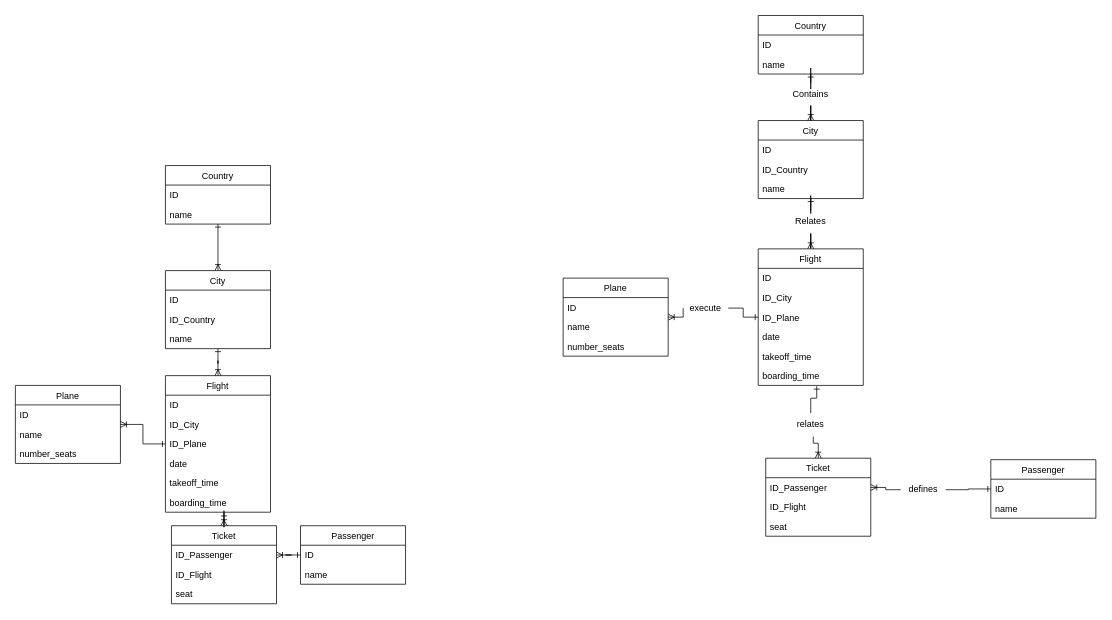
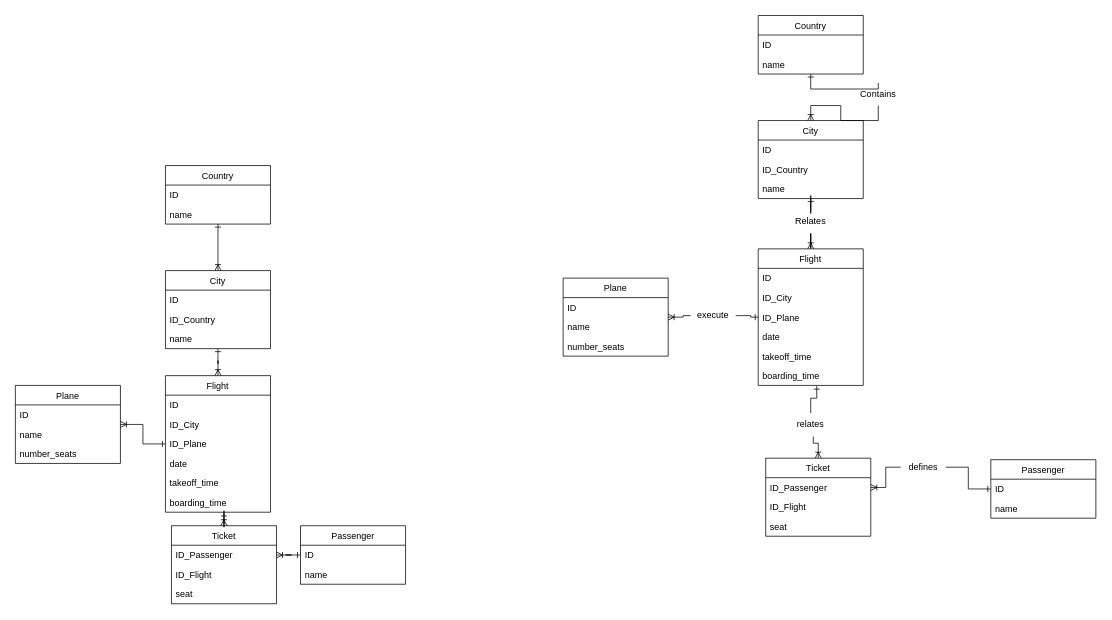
  <mxCell id="0" />
  <mxCell id="1" parent="0" />
  <mxCell id="2" value="" style="edgeStyle=orthogonalEdgeStyle;rounded=0;orthogonalLoop=1;jettySize=auto;html=1;entryX=0.5;entryY=0;entryDx=0;entryDy=0;endArrow=ERoneToMany;endFill=0;strokeColor=default;startArrow=ERone;startFill=0;" parent="1" source="3" target="7" edge="1"><mxGeometry relative="1" as="geometry" /></mxCell>
  <mxCell id="3" value="Country" style="swimlane;fontStyle=0;childLayout=stackLayout;horizontal=1;startSize=26;fillColor=none;horizontalStack=0;resizeParent=1;resizeParentMax=0;resizeLast=0;collapsible=1;marginBottom=0;" parent="1" vertex="1"><mxGeometry x="220" y="220" width="140" height="78" as="geometry" /></mxCell>
  <mxCell id="4" value="ID" style="text;strokeColor=none;fillColor=none;align=left;verticalAlign=top;spacingLeft=4;spacingRight=4;overflow=hidden;rotatable=0;points=[[0,0.5],[1,0.5]];portConstraint=eastwest;" parent="3" vertex="1"><mxGeometry y="26" width="140" height="26" as="geometry" /></mxCell>
  <mxCell id="5" value="name" style="text;strokeColor=none;fillColor=none;align=left;verticalAlign=top;spacingLeft=4;spacingRight=4;overflow=hidden;rotatable=0;points=[[0,0.5],[1,0.5]];portConstraint=eastwest;" parent="3" vertex="1"><mxGeometry y="52" width="140" height="26" as="geometry" /></mxCell>
  <mxCell id="6" value="" style="edgeStyle=orthogonalEdgeStyle;rounded=0;orthogonalLoop=1;jettySize=auto;html=1;startArrow=ERone;startFill=0;endArrow=ERoneToMany;endFill=0;strokeColor=default;entryX=0.5;entryY=0;entryDx=0;entryDy=0;" parent="1" source="7" target="11" edge="1"><mxGeometry relative="1" as="geometry" /></mxCell>
  <mxCell id="7" value="City" style="swimlane;fontStyle=0;childLayout=stackLayout;horizontal=1;startSize=26;fillColor=none;horizontalStack=0;resizeParent=1;resizeParentMax=0;resizeLast=0;collapsible=1;marginBottom=0;" parent="1" vertex="1"><mxGeometry x="220" y="360" width="140" height="104" as="geometry" /></mxCell>
  <mxCell id="8" value="ID" style="text;strokeColor=none;fillColor=none;align=left;verticalAlign=top;spacingLeft=4;spacingRight=4;overflow=hidden;rotatable=0;points=[[0,0.5],[1,0.5]];portConstraint=eastwest;" parent="7" vertex="1"><mxGeometry y="26" width="140" height="26" as="geometry" /></mxCell>
  <mxCell id="9" value="ID_Country" style="text;strokeColor=none;fillColor=none;align=left;verticalAlign=top;spacingLeft=4;spacingRight=4;overflow=hidden;rotatable=0;points=[[0,0.5],[1,0.5]];portConstraint=eastwest;" parent="7" vertex="1"><mxGeometry y="52" width="140" height="26" as="geometry" /></mxCell>
  <mxCell id="10" value="name" style="text;strokeColor=none;fillColor=none;align=left;verticalAlign=top;spacingLeft=4;spacingRight=4;overflow=hidden;rotatable=0;points=[[0,0.5],[1,0.5]];portConstraint=eastwest;" parent="7" vertex="1"><mxGeometry y="78" width="140" height="26" as="geometry" /></mxCell>
  <mxCell id="11" value="Flight" style="swimlane;fontStyle=0;childLayout=stackLayout;horizontal=1;startSize=26;fillColor=none;horizontalStack=0;resizeParent=1;resizeParentMax=0;resizeLast=0;collapsible=1;marginBottom=0;" parent="1" vertex="1"><mxGeometry x="220" y="500" width="140" height="182" as="geometry" /></mxCell>
  <mxCell id="12" value="ID" style="text;strokeColor=none;fillColor=none;align=left;verticalAlign=top;spacingLeft=4;spacingRight=4;overflow=hidden;rotatable=0;points=[[0,0.5],[1,0.5]];portConstraint=eastwest;" parent="11" vertex="1"><mxGeometry y="26" width="140" height="26" as="geometry" /></mxCell>
  <mxCell id="13" value="ID_City" style="text;strokeColor=none;fillColor=none;align=left;verticalAlign=top;spacingLeft=4;spacingRight=4;overflow=hidden;rotatable=0;points=[[0,0.5],[1,0.5]];portConstraint=eastwest;" parent="11" vertex="1"><mxGeometry y="52" width="140" height="26" as="geometry" /></mxCell>
  <mxCell id="14" value="ID_Plane" style="text;strokeColor=none;fillColor=none;align=left;verticalAlign=top;spacingLeft=4;spacingRight=4;overflow=hidden;rotatable=0;points=[[0,0.5],[1,0.5]];portConstraint=eastwest;" parent="11" vertex="1"><mxGeometry y="78" width="140" height="26" as="geometry" /></mxCell>
  <mxCell id="15" value="date" style="text;strokeColor=none;fillColor=none;align=left;verticalAlign=top;spacingLeft=4;spacingRight=4;overflow=hidden;rotatable=0;points=[[0,0.5],[1,0.5]];portConstraint=eastwest;" parent="11" vertex="1"><mxGeometry y="104" width="140" height="26" as="geometry" /></mxCell>
  <mxCell id="16" value="takeoff_time" style="text;strokeColor=none;fillColor=none;align=left;verticalAlign=top;spacingLeft=4;spacingRight=4;overflow=hidden;rotatable=0;points=[[0,0.5],[1,0.5]];portConstraint=eastwest;" parent="11" vertex="1"><mxGeometry y="130" width="140" height="26" as="geometry" /></mxCell>
  <mxCell id="17" value="boarding_time" style="text;strokeColor=none;fillColor=none;align=left;verticalAlign=top;spacingLeft=4;spacingRight=4;overflow=hidden;rotatable=0;points=[[0,0.5],[1,0.5]];portConstraint=eastwest;" parent="11" vertex="1"><mxGeometry y="156" width="140" height="26" as="geometry" /></mxCell>
  <mxCell id="18" value="" style="edgeStyle=orthogonalEdgeStyle;rounded=0;orthogonalLoop=1;jettySize=auto;html=1;startArrow=ERone;startFill=0;endArrow=ERoneToMany;endFill=0;strokeColor=default;entryX=1;entryY=0.5;entryDx=0;entryDy=0;" parent="1" source="19" target="24" edge="1"><mxGeometry relative="1" as="geometry" /></mxCell>
  <mxCell id="19" value="Passenger" style="swimlane;fontStyle=0;childLayout=stackLayout;horizontal=1;startSize=26;fillColor=none;horizontalStack=0;resizeParent=1;resizeParentMax=0;resizeLast=0;collapsible=1;marginBottom=0;" parent="1" vertex="1"><mxGeometry x="400" y="700" width="140" height="78" as="geometry" /></mxCell>
  <mxCell id="20" value="ID" style="text;strokeColor=none;fillColor=none;align=left;verticalAlign=top;spacingLeft=4;spacingRight=4;overflow=hidden;rotatable=0;points=[[0,0.5],[1,0.5]];portConstraint=eastwest;" parent="19" vertex="1"><mxGeometry y="26" width="140" height="26" as="geometry" /></mxCell>
  <mxCell id="21" value="name" style="text;strokeColor=none;fillColor=none;align=left;verticalAlign=top;spacingLeft=4;spacingRight=4;overflow=hidden;rotatable=0;points=[[0,0.5],[1,0.5]];portConstraint=eastwest;" parent="19" vertex="1"><mxGeometry y="52" width="140" height="26" as="geometry" /></mxCell>
  <mxCell id="22" value="" style="edgeStyle=orthogonalEdgeStyle;rounded=0;orthogonalLoop=1;jettySize=auto;html=1;startArrow=ERoneToMany;startFill=0;endArrow=ERone;endFill=0;strokeColor=default;entryX=0.557;entryY=1.038;entryDx=0;entryDy=0;entryPerimeter=0;" parent="1" source="23" target="17" edge="1"><mxGeometry relative="1" as="geometry"><mxPoint x="240" y="680" as="targetPoint" /></mxGeometry></mxCell>
  <mxCell id="23" value="Ticket" style="swimlane;fontStyle=0;childLayout=stackLayout;horizontal=1;startSize=26;fillColor=none;horizontalStack=0;resizeParent=1;resizeParentMax=0;resizeLast=0;collapsible=1;marginBottom=0;" parent="1" vertex="1"><mxGeometry x="228" y="700" width="140" height="104" as="geometry" /></mxCell>
  <mxCell id="24" value="ID_Passenger" style="text;strokeColor=none;fillColor=none;align=left;verticalAlign=top;spacingLeft=4;spacingRight=4;overflow=hidden;rotatable=0;points=[[0,0.5],[1,0.5]];portConstraint=eastwest;" parent="23" vertex="1"><mxGeometry y="26" width="140" height="26" as="geometry" /></mxCell>
  <mxCell id="25" value="ID_Flight" style="text;strokeColor=none;fillColor=none;align=left;verticalAlign=top;spacingLeft=4;spacingRight=4;overflow=hidden;rotatable=0;points=[[0,0.5],[1,0.5]];portConstraint=eastwest;" parent="23" vertex="1"><mxGeometry y="52" width="140" height="26" as="geometry" /></mxCell>
  <mxCell id="26" value="seat" style="text;strokeColor=none;fillColor=none;align=left;verticalAlign=top;spacingLeft=4;spacingRight=4;overflow=hidden;rotatable=0;points=[[0,0.5],[1,0.5]];portConstraint=eastwest;" parent="23" vertex="1"><mxGeometry y="78" width="140" height="26" as="geometry" /></mxCell>
  <mxCell id="27" value="" style="edgeStyle=orthogonalEdgeStyle;rounded=0;orthogonalLoop=1;jettySize=auto;html=1;startArrow=ERoneToMany;startFill=0;endArrow=ERone;endFill=0;strokeColor=default;" parent="1" source="28" target="14" edge="1"><mxGeometry relative="1" as="geometry" /></mxCell>
  <mxCell id="28" value="Plane" style="swimlane;fontStyle=0;childLayout=stackLayout;horizontal=1;startSize=26;fillColor=none;horizontalStack=0;resizeParent=1;resizeParentMax=0;resizeLast=0;collapsible=1;marginBottom=0;" parent="1" vertex="1"><mxGeometry x="20" y="513" width="140" height="104" as="geometry" /></mxCell>
  <mxCell id="29" value="ID" style="text;strokeColor=none;fillColor=none;align=left;verticalAlign=top;spacingLeft=4;spacingRight=4;overflow=hidden;rotatable=0;points=[[0,0.5],[1,0.5]];portConstraint=eastwest;" parent="28" vertex="1"><mxGeometry y="26" width="140" height="26" as="geometry" /></mxCell>
  <mxCell id="30" value="name" style="text;strokeColor=none;fillColor=none;align=left;verticalAlign=top;spacingLeft=4;spacingRight=4;overflow=hidden;rotatable=0;points=[[0,0.5],[1,0.5]];portConstraint=eastwest;" parent="28" vertex="1"><mxGeometry y="52" width="140" height="26" as="geometry" /></mxCell>
  <mxCell id="31" value="number_seats" style="text;strokeColor=none;fillColor=none;align=left;verticalAlign=top;spacingLeft=4;spacingRight=4;overflow=hidden;rotatable=0;points=[[0,0.5],[1,0.5]];portConstraint=eastwest;" parent="28" vertex="1"><mxGeometry y="78" width="140" height="26" as="geometry" /></mxCell>
  <mxCell id="32" value="" style="edgeStyle=orthogonalEdgeStyle;rounded=0;orthogonalLoop=1;jettySize=auto;html=1;entryX=0.5;entryY=0;entryDx=0;entryDy=0;endArrow=ERoneToMany;endFill=0;strokeColor=default;startArrow=none;startFill=0;" edge="1" parent="1" source="62" target="37"><mxGeometry relative="1" as="geometry" /></mxCell>
  <mxCell id="33" value="Country" style="swimlane;fontStyle=0;childLayout=stackLayout;horizontal=1;startSize=26;fillColor=none;horizontalStack=0;resizeParent=1;resizeParentMax=0;resizeLast=0;collapsible=1;marginBottom=0;" vertex="1" parent="1"><mxGeometry x="1010" y="20" width="140" height="78" as="geometry" /></mxCell>
  <mxCell id="34" value="ID" style="text;strokeColor=none;fillColor=none;align=left;verticalAlign=top;spacingLeft=4;spacingRight=4;overflow=hidden;rotatable=0;points=[[0,0.5],[1,0.5]];portConstraint=eastwest;" vertex="1" parent="33"><mxGeometry y="26" width="140" height="26" as="geometry" /></mxCell>
  <mxCell id="35" value="name" style="text;strokeColor=none;fillColor=none;align=left;verticalAlign=top;spacingLeft=4;spacingRight=4;overflow=hidden;rotatable=0;points=[[0,0.5],[1,0.5]];portConstraint=eastwest;" vertex="1" parent="33"><mxGeometry y="52" width="140" height="26" as="geometry" /></mxCell>
  <mxCell id="36" value="" style="edgeStyle=orthogonalEdgeStyle;rounded=0;orthogonalLoop=1;jettySize=auto;html=1;startArrow=none;startFill=0;endArrow=ERoneToMany;endFill=0;strokeColor=default;entryX=0.5;entryY=0;entryDx=0;entryDy=0;" edge="1" parent="1" source="64" target="41"><mxGeometry relative="1" as="geometry" /></mxCell>
  <mxCell id="37" value="City" style="swimlane;fontStyle=0;childLayout=stackLayout;horizontal=1;startSize=26;fillColor=none;horizontalStack=0;resizeParent=1;resizeParentMax=0;resizeLast=0;collapsible=1;marginBottom=0;" vertex="1" parent="1"><mxGeometry x="1010" y="160" width="140" height="104" as="geometry" /></mxCell>
  <mxCell id="38" value="ID" style="text;strokeColor=none;fillColor=none;align=left;verticalAlign=top;spacingLeft=4;spacingRight=4;overflow=hidden;rotatable=0;points=[[0,0.5],[1,0.5]];portConstraint=eastwest;" vertex="1" parent="37"><mxGeometry y="26" width="140" height="26" as="geometry" /></mxCell>
  <mxCell id="39" value="ID_Country" style="text;strokeColor=none;fillColor=none;align=left;verticalAlign=top;spacingLeft=4;spacingRight=4;overflow=hidden;rotatable=0;points=[[0,0.5],[1,0.5]];portConstraint=eastwest;" vertex="1" parent="37"><mxGeometry y="52" width="140" height="26" as="geometry" /></mxCell>
  <mxCell id="40" value="name" style="text;strokeColor=none;fillColor=none;align=left;verticalAlign=top;spacingLeft=4;spacingRight=4;overflow=hidden;rotatable=0;points=[[0,0.5],[1,0.5]];portConstraint=eastwest;" vertex="1" parent="37"><mxGeometry y="78" width="140" height="26" as="geometry" /></mxCell>
  <mxCell id="41" value="Flight" style="swimlane;fontStyle=0;childLayout=stackLayout;horizontal=1;startSize=26;fillColor=none;horizontalStack=0;resizeParent=1;resizeParentMax=0;resizeLast=0;collapsible=1;marginBottom=0;" vertex="1" parent="1"><mxGeometry x="1010" y="331" width="140" height="182" as="geometry" /></mxCell>
  <mxCell id="42" value="ID" style="text;strokeColor=none;fillColor=none;align=left;verticalAlign=top;spacingLeft=4;spacingRight=4;overflow=hidden;rotatable=0;points=[[0,0.5],[1,0.5]];portConstraint=eastwest;" vertex="1" parent="41"><mxGeometry y="26" width="140" height="26" as="geometry" /></mxCell>
  <mxCell id="43" value="ID_City" style="text;strokeColor=none;fillColor=none;align=left;verticalAlign=top;spacingLeft=4;spacingRight=4;overflow=hidden;rotatable=0;points=[[0,0.5],[1,0.5]];portConstraint=eastwest;" vertex="1" parent="41"><mxGeometry y="52" width="140" height="26" as="geometry" /></mxCell>
  <mxCell id="44" value="ID_Plane" style="text;strokeColor=none;fillColor=none;align=left;verticalAlign=top;spacingLeft=4;spacingRight=4;overflow=hidden;rotatable=0;points=[[0,0.5],[1,0.5]];portConstraint=eastwest;" vertex="1" parent="41"><mxGeometry y="78" width="140" height="26" as="geometry" /></mxCell>
  <mxCell id="45" value="date" style="text;strokeColor=none;fillColor=none;align=left;verticalAlign=top;spacingLeft=4;spacingRight=4;overflow=hidden;rotatable=0;points=[[0,0.5],[1,0.5]];portConstraint=eastwest;" vertex="1" parent="41"><mxGeometry y="104" width="140" height="26" as="geometry" /></mxCell>
  <mxCell id="46" value="takeoff_time" style="text;strokeColor=none;fillColor=none;align=left;verticalAlign=top;spacingLeft=4;spacingRight=4;overflow=hidden;rotatable=0;points=[[0,0.5],[1,0.5]];portConstraint=eastwest;" vertex="1" parent="41"><mxGeometry y="130" width="140" height="26" as="geometry" /></mxCell>
  <mxCell id="47" value="boarding_time" style="text;strokeColor=none;fillColor=none;align=left;verticalAlign=top;spacingLeft=4;spacingRight=4;overflow=hidden;rotatable=0;points=[[0,0.5],[1,0.5]];portConstraint=eastwest;" vertex="1" parent="41"><mxGeometry y="156" width="140" height="26" as="geometry" /></mxCell>
  <mxCell id="48" value="" style="edgeStyle=orthogonalEdgeStyle;rounded=0;orthogonalLoop=1;jettySize=auto;html=1;startArrow=none;startFill=0;endArrow=ERoneToMany;endFill=0;strokeColor=default;entryX=1;entryY=0.5;entryDx=0;entryDy=0;" edge="1" parent="1" source="70" target="54"><mxGeometry relative="1" as="geometry" /></mxCell>
  <mxCell id="49" value="Passenger" style="swimlane;fontStyle=0;childLayout=stackLayout;horizontal=1;startSize=26;fillColor=none;horizontalStack=0;resizeParent=1;resizeParentMax=0;resizeLast=0;collapsible=1;marginBottom=0;" vertex="1" parent="1"><mxGeometry x="1320" y="612" width="140" height="78" as="geometry" /></mxCell>
  <mxCell id="50" value="ID" style="text;strokeColor=none;fillColor=none;align=left;verticalAlign=top;spacingLeft=4;spacingRight=4;overflow=hidden;rotatable=0;points=[[0,0.5],[1,0.5]];portConstraint=eastwest;" vertex="1" parent="49"><mxGeometry y="26" width="140" height="26" as="geometry" /></mxCell>
  <mxCell id="51" value="name" style="text;strokeColor=none;fillColor=none;align=left;verticalAlign=top;spacingLeft=4;spacingRight=4;overflow=hidden;rotatable=0;points=[[0,0.5],[1,0.5]];portConstraint=eastwest;" vertex="1" parent="49"><mxGeometry y="52" width="140" height="26" as="geometry" /></mxCell>
  <mxCell id="52" value="" style="edgeStyle=orthogonalEdgeStyle;rounded=0;orthogonalLoop=1;jettySize=auto;html=1;startArrow=none;startFill=0;endArrow=ERone;endFill=0;strokeColor=default;entryX=0.557;entryY=1.038;entryDx=0;entryDy=0;entryPerimeter=0;" edge="1" parent="1" source="68" target="47"><mxGeometry relative="1" as="geometry"><mxPoint x="1050" y="580" as="targetPoint" /></mxGeometry></mxCell>
  <mxCell id="53" value="Ticket" style="swimlane;fontStyle=0;childLayout=stackLayout;horizontal=1;startSize=26;fillColor=none;horizontalStack=0;resizeParent=1;resizeParentMax=0;resizeLast=0;collapsible=1;marginBottom=0;" vertex="1" parent="1"><mxGeometry x="1020" y="610" width="140" height="104" as="geometry" /></mxCell>
  <mxCell id="54" value="ID_Passenger" style="text;strokeColor=none;fillColor=none;align=left;verticalAlign=top;spacingLeft=4;spacingRight=4;overflow=hidden;rotatable=0;points=[[0,0.5],[1,0.5]];portConstraint=eastwest;" vertex="1" parent="53"><mxGeometry y="26" width="140" height="26" as="geometry" /></mxCell>
  <mxCell id="55" value="ID_Flight" style="text;strokeColor=none;fillColor=none;align=left;verticalAlign=top;spacingLeft=4;spacingRight=4;overflow=hidden;rotatable=0;points=[[0,0.5],[1,0.5]];portConstraint=eastwest;" vertex="1" parent="53"><mxGeometry y="52" width="140" height="26" as="geometry" /></mxCell>
  <mxCell id="56" value="seat" style="text;strokeColor=none;fillColor=none;align=left;verticalAlign=top;spacingLeft=4;spacingRight=4;overflow=hidden;rotatable=0;points=[[0,0.5],[1,0.5]];portConstraint=eastwest;" vertex="1" parent="53"><mxGeometry y="78" width="140" height="26" as="geometry" /></mxCell>
  <mxCell id="57" value="" style="edgeStyle=orthogonalEdgeStyle;rounded=0;orthogonalLoop=1;jettySize=auto;html=1;startArrow=none;startFill=0;endArrow=ERone;endFill=0;strokeColor=default;" edge="1" parent="1" source="66" target="44"><mxGeometry relative="1" as="geometry" /></mxCell>
  <mxCell id="58" value="Plane" style="swimlane;fontStyle=0;childLayout=stackLayout;horizontal=1;startSize=26;fillColor=none;horizontalStack=0;resizeParent=1;resizeParentMax=0;resizeLast=0;collapsible=1;marginBottom=0;" vertex="1" parent="1"><mxGeometry x="750" y="370" width="140" height="104" as="geometry" /></mxCell>
  <mxCell id="59" value="ID" style="text;strokeColor=none;fillColor=none;align=left;verticalAlign=top;spacingLeft=4;spacingRight=4;overflow=hidden;rotatable=0;points=[[0,0.5],[1,0.5]];portConstraint=eastwest;" vertex="1" parent="58"><mxGeometry y="26" width="140" height="26" as="geometry" /></mxCell>
  <mxCell id="60" value="name" style="text;strokeColor=none;fillColor=none;align=left;verticalAlign=top;spacingLeft=4;spacingRight=4;overflow=hidden;rotatable=0;points=[[0,0.5],[1,0.5]];portConstraint=eastwest;" vertex="1" parent="58"><mxGeometry y="52" width="140" height="26" as="geometry" /></mxCell>
  <mxCell id="61" value="number_seats" style="text;strokeColor=none;fillColor=none;align=left;verticalAlign=top;spacingLeft=4;spacingRight=4;overflow=hidden;rotatable=0;points=[[0,0.5],[1,0.5]];portConstraint=eastwest;" vertex="1" parent="58"><mxGeometry y="78" width="140" height="26" as="geometry" /></mxCell>
- <mxCell id="62" value="Contains" style="text;html=1;strokeColor=none;fillColor=none;align=center;verticalAlign=middle;whiteSpace=wrap;rounded=0;" vertex="1" parent="1"><mxGeometry x="1050" y="110" width="60" height="30" as="geometry" /></mxCell>
+ <mxCell id="62" value="Contains" style="text;html=1;strokeColor=none;fillColor=none;align=center;verticalAlign=middle;whiteSpace=wrap;rounded=0;" vertex="1" parent="1"><mxGeometry x="1140" y="110" width="60" height="30" as="geometry" /></mxCell>
  <mxCell id="63" value="" style="edgeStyle=orthogonalEdgeStyle;rounded=0;orthogonalLoop=1;jettySize=auto;html=1;entryX=0.5;entryY=0;entryDx=0;entryDy=0;endArrow=none;endFill=0;strokeColor=default;startArrow=ERone;startFill=0;" edge="1" parent="1" source="33" target="62"><mxGeometry relative="1" as="geometry"><mxPoint x="1100" y="198" as="sourcePoint" /><mxPoint x="1100" y="260" as="targetPoint" /></mxGeometry></mxCell>
  <mxCell id="64" value="Relates" style="text;html=1;strokeColor=none;fillColor=none;align=center;verticalAlign=middle;whiteSpace=wrap;rounded=0;" vertex="1" parent="1"><mxGeometry x="1050" y="280" width="60" height="30" as="geometry" /></mxCell>
  <mxCell id="65" value="" style="edgeStyle=orthogonalEdgeStyle;rounded=0;orthogonalLoop=1;jettySize=auto;html=1;startArrow=ERone;startFill=0;endArrow=none;endFill=0;strokeColor=default;entryX=0.5;entryY=0;entryDx=0;entryDy=0;" edge="1" parent="1" source="37" target="64"><mxGeometry relative="1" as="geometry"><mxPoint x="1080" y="264" as="sourcePoint" /><mxPoint x="1100" y="400" as="targetPoint" /></mxGeometry></mxCell>
- <mxCell id="66" value="execute" style="text;html=1;strokeColor=none;fillColor=none;align=center;verticalAlign=middle;whiteSpace=wrap;rounded=0;" vertex="1" parent="1"><mxGeometry x="910" y="395" width="60" height="30" as="geometry" /></mxCell>
+ <mxCell id="66" value="execute" style="text;html=1;strokeColor=none;fillColor=none;align=center;verticalAlign=middle;whiteSpace=wrap;rounded=0;" vertex="1" parent="1"><mxGeometry x="920" y="405" width="60" height="30" as="geometry" /></mxCell>
  <mxCell id="67" value="" style="edgeStyle=orthogonalEdgeStyle;rounded=0;orthogonalLoop=1;jettySize=auto;html=1;startArrow=ERoneToMany;startFill=0;endArrow=none;endFill=0;strokeColor=default;" edge="1" parent="1" source="58" target="66"><mxGeometry relative="1" as="geometry"><mxPoint x="890" y="422" as="sourcePoint" /><mxPoint x="1010" y="422" as="targetPoint" /></mxGeometry></mxCell>
  <mxCell id="68" value="relates" style="text;html=1;strokeColor=none;fillColor=none;align=center;verticalAlign=middle;whiteSpace=wrap;rounded=0;" vertex="1" parent="1"><mxGeometry x="1050" y="550" width="60" height="30" as="geometry" /></mxCell>
  <mxCell id="69" value="" style="edgeStyle=orthogonalEdgeStyle;rounded=0;orthogonalLoop=1;jettySize=auto;html=1;startArrow=ERoneToMany;startFill=0;endArrow=none;endFill=0;strokeColor=default;entryX=0.557;entryY=1.038;entryDx=0;entryDy=0;entryPerimeter=0;" edge="1" parent="1" source="53" target="68"><mxGeometry relative="1" as="geometry"><mxPoint x="1087.98" y="513.988" as="targetPoint" /><mxPoint x="1090" y="610" as="sourcePoint" /></mxGeometry></mxCell>
- <mxCell id="70" value="defines" style="text;html=1;strokeColor=none;fillColor=none;align=center;verticalAlign=middle;whiteSpace=wrap;rounded=0;" vertex="1" parent="1"><mxGeometry x="1200" y="637" width="60" height="30" as="geometry" /></mxCell>
+ <mxCell id="70" value="defines" style="text;html=1;strokeColor=none;fillColor=none;align=center;verticalAlign=middle;whiteSpace=wrap;rounded=0;" vertex="1" parent="1"><mxGeometry x="1200" y="607" width="60" height="30" as="geometry" /></mxCell>
  <mxCell id="71" value="" style="edgeStyle=orthogonalEdgeStyle;rounded=0;orthogonalLoop=1;jettySize=auto;html=1;startArrow=ERone;startFill=0;endArrow=none;endFill=0;strokeColor=default;entryX=1;entryY=0.5;entryDx=0;entryDy=0;" edge="1" parent="1" source="49" target="70"><mxGeometry relative="1" as="geometry"><mxPoint x="1320" y="651" as="sourcePoint" /><mxPoint x="1160" y="649" as="targetPoint" /></mxGeometry></mxCell>
